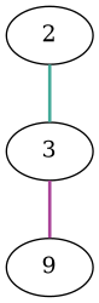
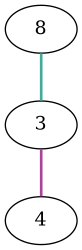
  graph {
    rankdir=BT
    edge [style=bold]
    3
-   2
-   4 [label=9]
+   2 [label=8]
+   4
    3 -- 2 [color="#44AA99"]
    4 -- 3 [color="#AA4499"]
  }
